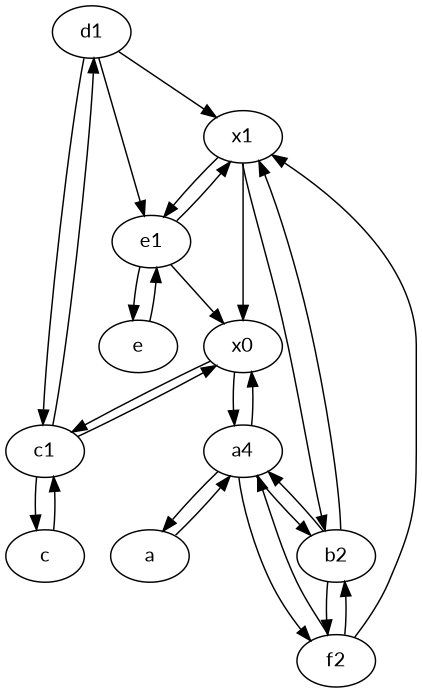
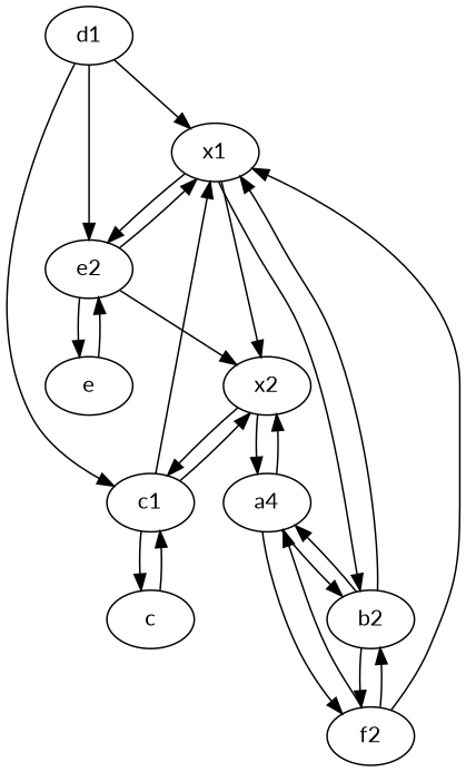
  digraph {
    fontname=Lato
    node [fontname=Lato]
    edge [fontname=Lato]
    d1
    x1
    c1
-   e1
+   e1 [label=e2]
    n5 [label=b2]
-   x0
+   x0 [label=x2]
    c
    e
    n9 [label=a4]
-   a
    n11 [label=f2]
    d1 -> x1
    d1 -> c1
    d1 -> e1
    x1 -> e1
    x1 -> n5
    x1 -> x0
-   c1 -> d1
+   c1 -> x1
    c1 -> x0
    c1 -> c
    e1 -> x1
    e1 -> x0
    e1 -> e
    n5 -> x1
    n5 -> n9
    n5 -> n11
    x0 -> c1
    x0 -> n9
    c -> c1
    e -> e1
    n9 -> n5
    n9 -> x0
-   n9 -> a
    n9 -> n11
-   a -> n9
    n11 -> x1
    n11 -> n5
    n11 -> n9
  }
